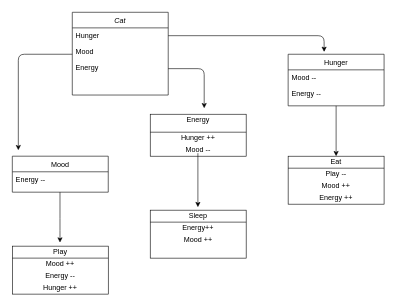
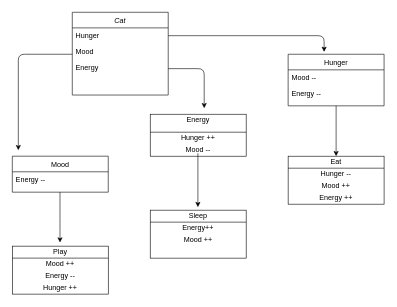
  <mxCell id="0" />
  <mxCell id="1" parent="0" />
  <mxCell id="2" value="Cat" style="swimlane;fontStyle=2;align=center;verticalAlign=top;childLayout=stackLayout;horizontal=1;startSize=26;horizontalStack=0;resizeParent=1;resizeLast=0;collapsible=1;marginBottom=0;rounded=0;shadow=0;strokeWidth=1;" parent="1" vertex="1"><mxGeometry x="120" y="20" width="160" height="138" as="geometry"><mxRectangle x="230" y="140" width="160" height="26" as="alternateBounds" /></mxGeometry></mxCell>
  <mxCell id="3" value="Hunger" style="text;align=left;verticalAlign=top;spacingLeft=4;spacingRight=4;overflow=hidden;rotatable=0;points=[[0,0.5],[1,0.5]];portConstraint=eastwest;" parent="2" vertex="1"><mxGeometry y="26" width="160" height="26" as="geometry" /></mxCell>
  <mxCell id="4" value="" style="endArrow=classic;html=1;" edge="1" parent="2"><mxGeometry width="50" height="50" relative="1" as="geometry"><mxPoint y="70" as="sourcePoint" /><mxPoint x="-90" y="230" as="targetPoint" /><Array as="points"><mxPoint x="-90" y="70" /></Array></mxGeometry></mxCell>
  <mxCell id="5" value="Mood" style="text;align=left;verticalAlign=top;spacingLeft=4;spacingRight=4;overflow=hidden;rotatable=0;points=[[0,0.5],[1,0.5]];portConstraint=eastwest;rounded=0;shadow=0;html=0;" parent="2" vertex="1"><mxGeometry y="52" width="160" height="26" as="geometry" /></mxCell>
  <mxCell id="6" value="Energy" style="text;align=left;verticalAlign=top;spacingLeft=4;spacingRight=4;overflow=hidden;rotatable=0;points=[[0,0.5],[1,0.5]];portConstraint=eastwest;rounded=0;shadow=0;html=0;" parent="2" vertex="1"><mxGeometry y="78" width="160" height="26" as="geometry" /></mxCell>
  <mxCell id="7" value="Mood" style="swimlane;fontStyle=0;align=center;verticalAlign=top;childLayout=stackLayout;horizontal=1;startSize=26;horizontalStack=0;resizeParent=1;resizeLast=0;collapsible=1;marginBottom=0;rounded=0;shadow=0;strokeWidth=1;" parent="1" vertex="1"><mxGeometry x="20" y="260" width="160" height="60" as="geometry"><mxRectangle x="130" y="380" width="160" height="26" as="alternateBounds" /></mxGeometry></mxCell>
  <mxCell id="8" value="Energy --" style="text;align=left;verticalAlign=top;spacingLeft=4;spacingRight=4;overflow=hidden;rotatable=0;points=[[0,0.5],[1,0.5]];portConstraint=eastwest;" parent="7" vertex="1"><mxGeometry y="26" width="160" height="26" as="geometry" /></mxCell>
  <mxCell id="9" value="" style="endArrow=classic;html=1;entryX=0.5;entryY=0;entryDx=0;entryDy=0;exitX=0.5;exitY=1;exitDx=0;exitDy=0;" edge="1" parent="1" source="23" target="11"><mxGeometry width="50" height="50" relative="1" as="geometry"><mxPoint x="499.5" y="176" as="sourcePoint" /><mxPoint x="500" y="250" as="targetPoint" /></mxGeometry></mxCell>
  <mxCell id="10" value="" style="rounded=0;whiteSpace=wrap;html=1;" vertex="1" parent="1"><mxGeometry x="480" y="260" width="160" height="80" as="geometry" /></mxCell>
  <mxCell id="11" value="Eat" style="text;html=1;strokeColor=none;fillColor=none;align=center;verticalAlign=middle;whiteSpace=wrap;rounded=0;" vertex="1" parent="1"><mxGeometry x="480" y="260" width="160" height="20" as="geometry" /></mxCell>
  <mxCell id="12" value="" style="endArrow=none;html=1;entryX=1;entryY=1;entryDx=0;entryDy=0;exitX=0;exitY=0;exitDx=0;exitDy=0;" edge="1" parent="1" source="13" target="11"><mxGeometry width="50" height="50" relative="1" as="geometry"><mxPoint x="420" y="280" as="sourcePoint" /><mxPoint x="470" y="230" as="targetPoint" /></mxGeometry></mxCell>
- <mxCell id="13" value="Play --" style="text;html=1;strokeColor=none;fillColor=none;align=center;verticalAlign=middle;whiteSpace=wrap;rounded=0;" vertex="1" parent="1"><mxGeometry x="480" y="280" width="160" height="20" as="geometry" /></mxCell>
+ <mxCell id="13" value="Hunger --" style="text;html=1;strokeColor=none;fillColor=none;align=center;verticalAlign=middle;whiteSpace=wrap;rounded=0;" vertex="1" parent="1"><mxGeometry x="480" y="280" width="160" height="20" as="geometry" /></mxCell>
  <mxCell id="14" value="Mood ++" style="text;html=1;strokeColor=none;fillColor=none;align=center;verticalAlign=middle;whiteSpace=wrap;rounded=0;" vertex="1" parent="1"><mxGeometry x="480" y="300" width="160" height="20" as="geometry" /></mxCell>
  <mxCell id="15" value="Energy ++" style="text;html=1;strokeColor=none;fillColor=none;align=center;verticalAlign=middle;whiteSpace=wrap;rounded=0;" vertex="1" parent="1"><mxGeometry x="480" y="320" width="160" height="20" as="geometry" /></mxCell>
  <mxCell id="16" value="" style="endArrow=classic;html=1;" edge="1" parent="1"><mxGeometry width="50" height="50" relative="1" as="geometry"><mxPoint x="99.5" y="320" as="sourcePoint" /><mxPoint x="99.5" y="404" as="targetPoint" /><Array as="points"><mxPoint x="99.5" y="374" /></Array></mxGeometry></mxCell>
  <mxCell id="17" value="" style="rounded=0;whiteSpace=wrap;html=1;" vertex="1" parent="1"><mxGeometry x="20" y="410" width="160" height="80" as="geometry" /></mxCell>
  <mxCell id="18" value="Mood ++" style="text;html=1;strokeColor=none;fillColor=none;align=center;verticalAlign=middle;whiteSpace=wrap;rounded=0;" vertex="1" parent="1"><mxGeometry x="20" y="430" width="160" height="20" as="geometry" /></mxCell>
  <mxCell id="19" value="Play" style="text;html=1;strokeColor=none;fillColor=none;align=center;verticalAlign=middle;whiteSpace=wrap;rounded=0;" vertex="1" parent="1"><mxGeometry x="20" y="410" width="160" height="20" as="geometry" /></mxCell>
  <mxCell id="20" value="" style="endArrow=none;html=1;entryX=1;entryY=1;entryDx=0;entryDy=0;" edge="1" parent="1" target="19"><mxGeometry width="50" height="50" relative="1" as="geometry"><mxPoint x="20" y="430" as="sourcePoint" /><mxPoint x="70" y="380" as="targetPoint" /></mxGeometry></mxCell>
  <mxCell id="21" value="Energy --" style="text;html=1;strokeColor=none;fillColor=none;align=center;verticalAlign=middle;whiteSpace=wrap;rounded=0;" vertex="1" parent="1"><mxGeometry x="20" y="450" width="160" height="20" as="geometry" /></mxCell>
  <mxCell id="22" value="Hunger ++" style="text;html=1;strokeColor=none;fillColor=none;align=center;verticalAlign=middle;whiteSpace=wrap;rounded=0;" vertex="1" parent="1"><mxGeometry x="20" y="470" width="160" height="20" as="geometry" /></mxCell>
  <mxCell id="23" value="Hunger" style="swimlane;fontStyle=0;align=center;verticalAlign=top;childLayout=stackLayout;horizontal=1;startSize=26;horizontalStack=0;resizeParent=1;resizeLast=0;collapsible=1;marginBottom=0;rounded=0;shadow=0;strokeWidth=1;" parent="1" vertex="1"><mxGeometry x="480" y="90" width="160" height="86" as="geometry"><mxRectangle x="550" y="140" width="160" height="26" as="alternateBounds" /></mxGeometry></mxCell>
  <mxCell id="24" value="Mood --" style="text;align=left;verticalAlign=top;spacingLeft=4;spacingRight=4;overflow=hidden;rotatable=0;points=[[0,0.5],[1,0.5]];portConstraint=eastwest;" parent="23" vertex="1"><mxGeometry y="26" width="160" height="26" as="geometry" /></mxCell>
  <mxCell id="25" value="Energy --" style="text;align=left;verticalAlign=top;spacingLeft=4;spacingRight=4;overflow=hidden;rotatable=0;points=[[0,0.5],[1,0.5]];portConstraint=eastwest;rounded=0;shadow=0;html=0;" parent="23" vertex="1"><mxGeometry y="52" width="160" height="26" as="geometry" /></mxCell>
  <mxCell id="26" value="" style="rounded=0;whiteSpace=wrap;html=1;" vertex="1" parent="1"><mxGeometry x="250" y="190" width="160" height="70" as="geometry" /></mxCell>
  <mxCell id="27" value="Energy" style="text;html=1;strokeColor=none;fillColor=none;align=center;verticalAlign=middle;whiteSpace=wrap;rounded=0;" vertex="1" parent="1"><mxGeometry x="250" y="190" width="160" height="20" as="geometry" /></mxCell>
  <mxCell id="28" value="Hunger ++" style="text;html=1;strokeColor=none;fillColor=none;align=center;verticalAlign=middle;whiteSpace=wrap;rounded=0;" vertex="1" parent="1"><mxGeometry x="250" y="220" width="160" height="20" as="geometry" /></mxCell>
  <mxCell id="29" value="Mood --" style="text;html=1;strokeColor=none;fillColor=none;align=center;verticalAlign=middle;whiteSpace=wrap;rounded=0;" vertex="1" parent="1"><mxGeometry x="250" y="240" width="160" height="20" as="geometry" /></mxCell>
  <mxCell id="30" value="" style="endArrow=none;html=1;entryX=1;entryY=0;entryDx=0;entryDy=0;" edge="1" parent="1" target="28"><mxGeometry width="50" height="50" relative="1" as="geometry"><mxPoint x="250" y="220" as="sourcePoint" /><mxPoint x="300" y="170" as="targetPoint" /></mxGeometry></mxCell>
  <mxCell id="31" value="" style="endArrow=classic;html=1;" edge="1" parent="1"><mxGeometry width="50" height="50" relative="1" as="geometry"><mxPoint x="329.5" y="255" as="sourcePoint" /><mxPoint x="329.5" y="345" as="targetPoint" /></mxGeometry></mxCell>
  <mxCell id="32" value="" style="rounded=0;whiteSpace=wrap;html=1;" vertex="1" parent="1"><mxGeometry x="250" y="350" width="160" height="80" as="geometry" /></mxCell>
  <mxCell id="33" value="Sleep" style="text;html=1;strokeColor=none;fillColor=none;align=center;verticalAlign=middle;whiteSpace=wrap;rounded=0;" vertex="1" parent="1"><mxGeometry x="250" y="350" width="160" height="20" as="geometry" /></mxCell>
  <mxCell id="34" value="" style="endArrow=none;html=1;exitX=0;exitY=0.25;exitDx=0;exitDy=0;entryX=1;entryY=1;entryDx=0;entryDy=0;" edge="1" parent="1" source="32" target="33"><mxGeometry width="50" height="50" relative="1" as="geometry"><mxPoint x="250" y="390" as="sourcePoint" /><mxPoint x="410" y="385" as="targetPoint" /></mxGeometry></mxCell>
  <mxCell id="35" value="Energy++" style="text;html=1;strokeColor=none;fillColor=none;align=center;verticalAlign=middle;whiteSpace=wrap;rounded=0;" vertex="1" parent="1"><mxGeometry x="250" y="370" width="160" height="20" as="geometry" /></mxCell>
  <mxCell id="36" value="Mood ++" style="text;html=1;strokeColor=none;fillColor=none;align=center;verticalAlign=middle;whiteSpace=wrap;rounded=0;" vertex="1" parent="1"><mxGeometry x="250" y="390" width="160" height="20" as="geometry" /></mxCell>
  <mxCell id="37" value="" style="endArrow=classic;html=1;exitX=1;exitY=0.5;exitDx=0;exitDy=0;" edge="1" parent="1" source="3"><mxGeometry width="50" height="50" relative="1" as="geometry"><mxPoint x="300" y="330" as="sourcePoint" /><mxPoint x="540" y="86" as="targetPoint" /><Array as="points"><mxPoint x="540" y="59" /></Array></mxGeometry></mxCell>
  <mxCell id="38" value="" style="endArrow=classic;html=1;" edge="1" parent="1"><mxGeometry width="50" height="50" relative="1" as="geometry"><mxPoint x="280" y="114" as="sourcePoint" /><mxPoint x="340" y="180" as="targetPoint" /><Array as="points"><mxPoint x="340" y="114" /></Array></mxGeometry></mxCell>
